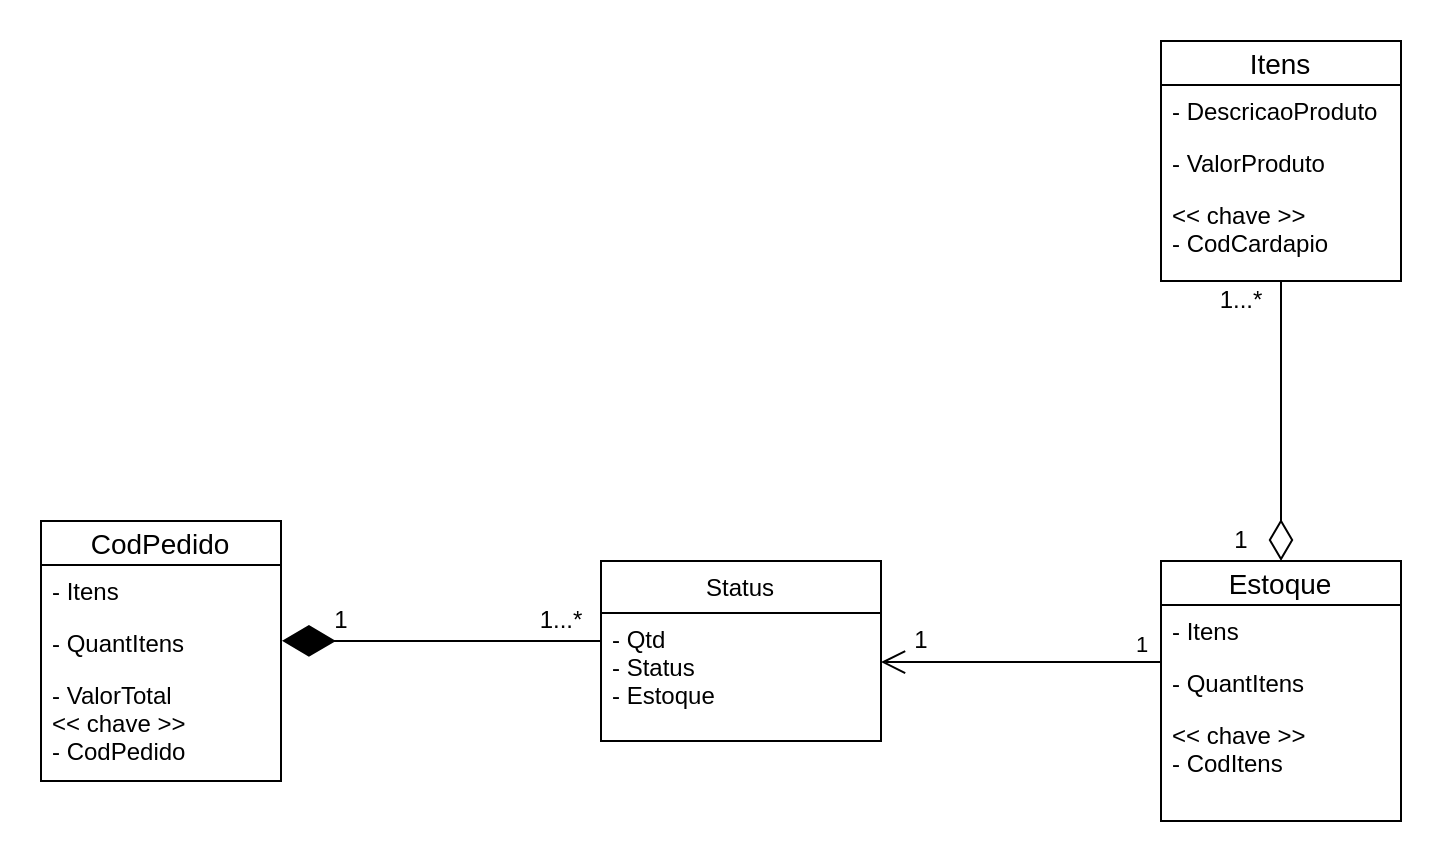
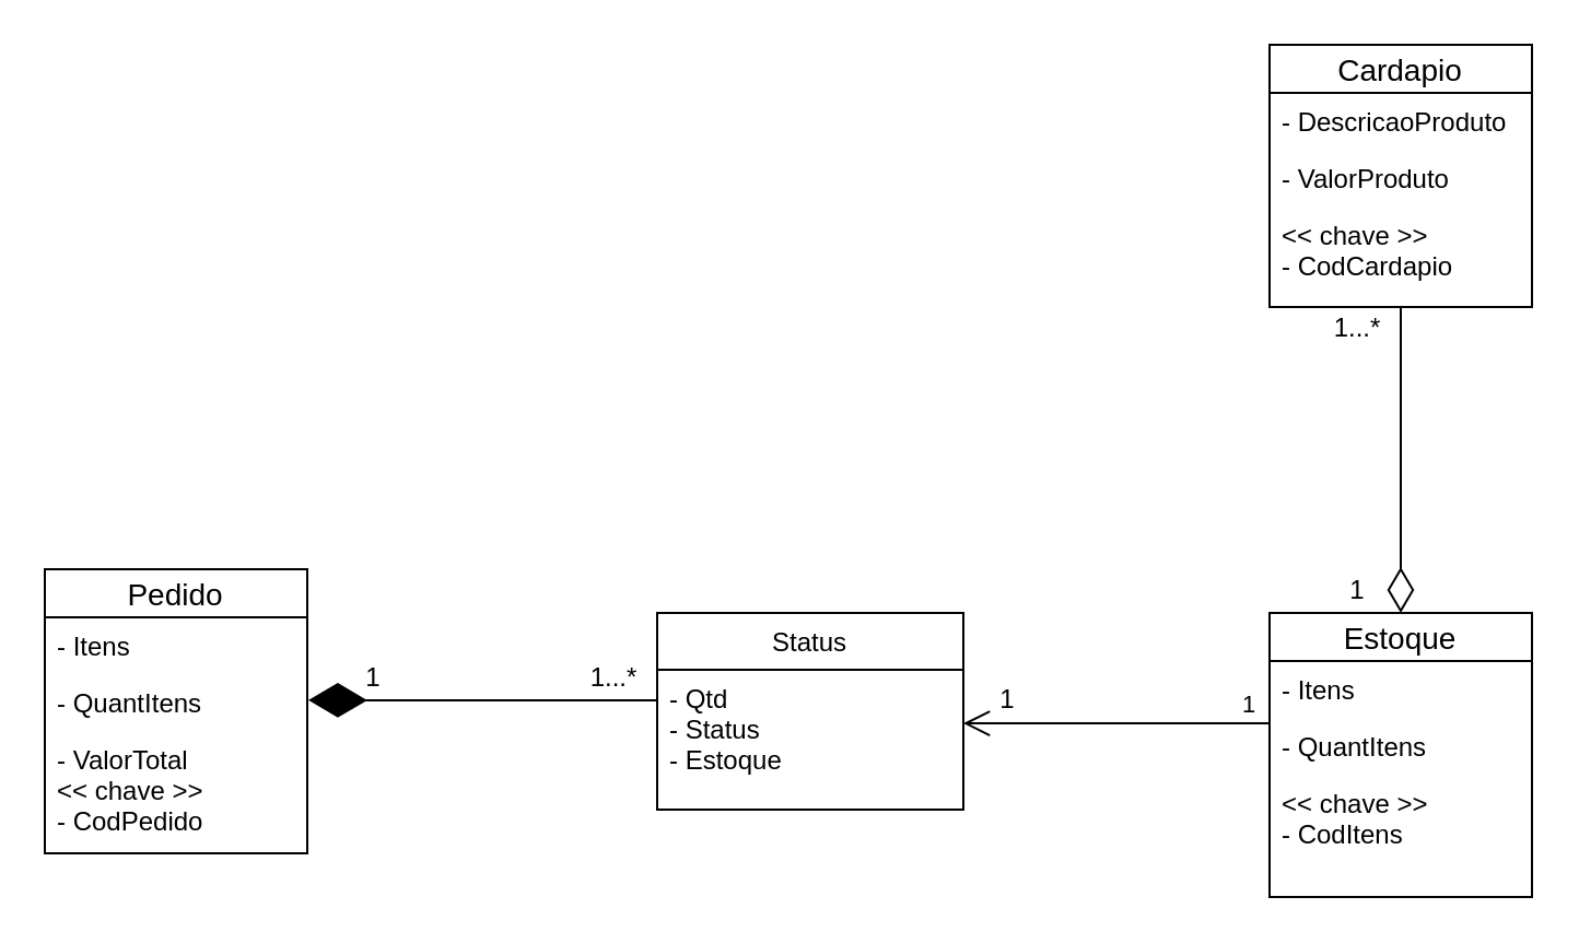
  <mxCell id="0" />
  <mxCell id="1" parent="0" />
  <mxCell id="2" value="1" style="endArrow=open;html=1;endSize=10;startArrow=none;startSize=14;startFill=0;edgeStyle=orthogonalEdgeStyle;align=left;verticalAlign=bottom;exitX=0;exitY=0.594;exitDx=0;exitDy=0;exitPerimeter=0;spacing=2;spacingLeft=6;" parent="1" target="14" edge="1"><mxGeometry x="-0.714" relative="1" as="geometry"><mxPoint x="580" y="330.512" as="sourcePoint" /><mxPoint x="450" y="320" as="targetPoint" /><mxPoint as="offset" /><Array as="points"><mxPoint x="580" y="330" /></Array></mxGeometry></mxCell>
- <mxCell id="3" value="CodPedido" style="swimlane;fontStyle=0;childLayout=stackLayout;horizontal=1;startSize=22;horizontalStack=0;resizeParent=1;resizeParentMax=0;resizeLast=0;collapsible=1;marginBottom=0;align=center;fontSize=14;" parent="1" vertex="1"><mxGeometry x="20" y="260" width="120" height="130" as="geometry" /></mxCell>
+ <mxCell id="3" value="Pedido" style="swimlane;fontStyle=0;childLayout=stackLayout;horizontal=1;startSize=22;horizontalStack=0;resizeParent=1;resizeParentMax=0;resizeLast=0;collapsible=1;marginBottom=0;align=center;fontSize=14;" parent="1" vertex="1"><mxGeometry x="20" y="260" width="120" height="130" as="geometry" /></mxCell>
  <mxCell id="4" value="- Itens" style="text;strokeColor=none;fillColor=none;spacingLeft=4;spacingRight=4;overflow=hidden;rotatable=0;points=[[0,0.5],[1,0.5]];portConstraint=eastwest;fontSize=12;" parent="3" vertex="1"><mxGeometry y="22" width="120" height="26" as="geometry" /></mxCell>
  <mxCell id="5" value="- QuantItens" style="text;strokeColor=none;fillColor=none;spacingLeft=4;spacingRight=4;overflow=hidden;rotatable=0;points=[[0,0.5],[1,0.5]];portConstraint=eastwest;fontSize=12;" parent="3" vertex="1"><mxGeometry y="48" width="120" height="26" as="geometry" /></mxCell>
  <mxCell id="6" value="- ValorTotal&#10;&lt;&lt; chave &gt;&gt;&#10;- CodPedido" style="text;strokeColor=none;fillColor=none;spacingLeft=4;spacingRight=4;overflow=hidden;rotatable=0;points=[[0,0.5],[1,0.5]];portConstraint=eastwest;fontSize=12;" parent="3" vertex="1"><mxGeometry y="74" width="120" height="56" as="geometry" /></mxCell>
  <mxCell id="7" style="edgeStyle=orthogonalEdgeStyle;rounded=0;orthogonalLoop=1;jettySize=auto;html=1;entryX=0.5;entryY=0;entryDx=0;entryDy=0;endArrow=diamondThin;endFill=0;endSize=18;" parent="1" source="8" edge="1"><mxGeometry relative="1" as="geometry"><mxPoint x="640" y="280" as="targetPoint" /></mxGeometry></mxCell>
- <mxCell id="8" value="Itens" style="swimlane;fontStyle=0;childLayout=stackLayout;horizontal=1;startSize=22;horizontalStack=0;resizeParent=1;resizeParentMax=0;resizeLast=0;collapsible=1;marginBottom=0;align=center;fontSize=14;" parent="1" vertex="1"><mxGeometry x="580" y="20" width="120" height="120" as="geometry" /></mxCell>
+ <mxCell id="8" value="Cardapio" style="swimlane;fontStyle=0;childLayout=stackLayout;horizontal=1;startSize=22;horizontalStack=0;resizeParent=1;resizeParentMax=0;resizeLast=0;collapsible=1;marginBottom=0;align=center;fontSize=14;" parent="1" vertex="1"><mxGeometry x="580" y="20" width="120" height="120" as="geometry" /></mxCell>
  <mxCell id="9" value="- DescricaoProduto" style="text;strokeColor=none;fillColor=none;spacingLeft=4;spacingRight=4;overflow=hidden;rotatable=0;points=[[0,0.5],[1,0.5]];portConstraint=eastwest;fontSize=12;" parent="8" vertex="1"><mxGeometry y="22" width="120" height="26" as="geometry" /></mxCell>
  <mxCell id="10" value="- ValorProduto" style="text;strokeColor=none;fillColor=none;spacingLeft=4;spacingRight=4;overflow=hidden;rotatable=0;points=[[0,0.5],[1,0.5]];portConstraint=eastwest;fontSize=12;" parent="8" vertex="1"><mxGeometry y="48" width="120" height="26" as="geometry" /></mxCell>
  <mxCell id="11" value="&lt;&lt; chave &gt;&gt;&#10;- CodCardapio" style="text;strokeColor=none;fillColor=none;spacingLeft=4;spacingRight=4;overflow=hidden;rotatable=0;points=[[0,0.5],[1,0.5]];portConstraint=eastwest;fontSize=12;" parent="8" vertex="1"><mxGeometry y="74" width="120" height="46" as="geometry" /></mxCell>
  <mxCell id="12" value="" style="endArrow=diamondThin;endFill=1;endSize=24;html=1;entryX=1.004;entryY=0.459;entryDx=0;entryDy=0;entryPerimeter=0;exitX=0.001;exitY=0.219;exitDx=0;exitDy=0;exitPerimeter=0;" parent="1" source="14" target="5" edge="1"><mxGeometry width="160" relative="1" as="geometry"><mxPoint x="300" y="319.5" as="sourcePoint" /><mxPoint x="180" y="319.5" as="targetPoint" /><Array as="points"><mxPoint x="220" y="320" /></Array></mxGeometry></mxCell>
  <mxCell id="13" value="Status" style="swimlane;fontStyle=0;childLayout=stackLayout;horizontal=1;startSize=26;fillColor=none;horizontalStack=0;resizeParent=1;resizeParentMax=0;resizeLast=0;collapsible=1;marginBottom=0;" parent="1" vertex="1"><mxGeometry x="300" y="280" width="140" height="90" as="geometry" /></mxCell>
  <mxCell id="14" value="- Qtd&#10;- Status&#10;- Estoque" style="text;strokeColor=none;fillColor=none;align=left;verticalAlign=top;spacingLeft=4;spacingRight=4;overflow=hidden;rotatable=0;points=[[0,0.5],[1,0.5]];portConstraint=eastwest;" parent="13" vertex="1"><mxGeometry y="26" width="140" height="64" as="geometry" /></mxCell>
  <mxCell id="15" value="1" style="text;html=1;align=center;verticalAlign=middle;resizable=0;points=[];autosize=1;" parent="1" vertex="1"><mxGeometry x="450" y="310" width="20" height="20" as="geometry" /></mxCell>
  <mxCell id="16" value="1" style="text;html=1;align=center;verticalAlign=middle;resizable=0;points=[];autosize=1;" parent="1" vertex="1"><mxGeometry x="160" y="300" width="20" height="20" as="geometry" /></mxCell>
  <mxCell id="17" value="1...*" style="text;html=1;align=center;verticalAlign=middle;resizable=0;points=[];autosize=1;" parent="1" vertex="1"><mxGeometry x="260" y="300" width="40" height="20" as="geometry" /></mxCell>
  <mxCell id="18" value="1...*" style="text;html=1;align=center;verticalAlign=middle;resizable=0;points=[];autosize=1;" parent="1" vertex="1"><mxGeometry x="600" y="140" width="40" height="20" as="geometry" /></mxCell>
  <mxCell id="19" value="1" style="text;html=1;align=center;verticalAlign=middle;resizable=0;points=[];autosize=1;" parent="1" vertex="1"><mxGeometry x="610" y="260" width="20" height="20" as="geometry" /></mxCell>
  <mxCell id="20" value="Estoque" style="swimlane;fontStyle=0;childLayout=stackLayout;horizontal=1;startSize=22;horizontalStack=0;resizeParent=1;resizeParentMax=0;resizeLast=0;collapsible=1;marginBottom=0;align=center;fontSize=14;" vertex="1" parent="1"><mxGeometry x="580" y="280" width="120" height="130" as="geometry" /></mxCell>
  <mxCell id="21" value="- Itens" style="text;strokeColor=none;fillColor=none;spacingLeft=4;spacingRight=4;overflow=hidden;rotatable=0;points=[[0,0.5],[1,0.5]];portConstraint=eastwest;fontSize=12;" vertex="1" parent="20"><mxGeometry y="22" width="120" height="26" as="geometry" /></mxCell>
  <mxCell id="22" value="- QuantItens" style="text;strokeColor=none;fillColor=none;spacingLeft=4;spacingRight=4;overflow=hidden;rotatable=0;points=[[0,0.5],[1,0.5]];portConstraint=eastwest;fontSize=12;" vertex="1" parent="20"><mxGeometry y="48" width="120" height="26" as="geometry" /></mxCell>
  <mxCell id="23" value="&lt;&lt; chave &gt;&gt;&#10;- CodItens" style="text;strokeColor=none;fillColor=none;spacingLeft=4;spacingRight=4;overflow=hidden;rotatable=0;points=[[0,0.5],[1,0.5]];portConstraint=eastwest;fontSize=12;" vertex="1" parent="20"><mxGeometry y="74" width="120" height="56" as="geometry" /></mxCell>
